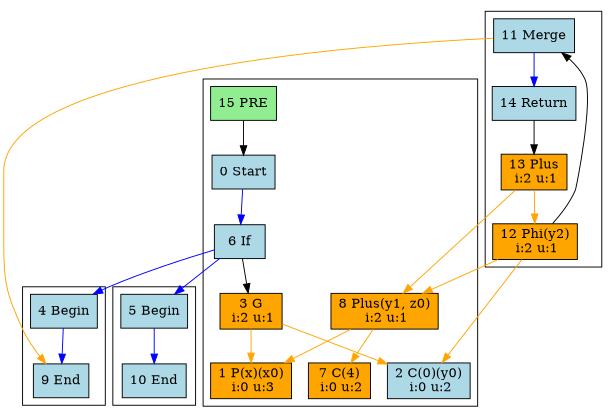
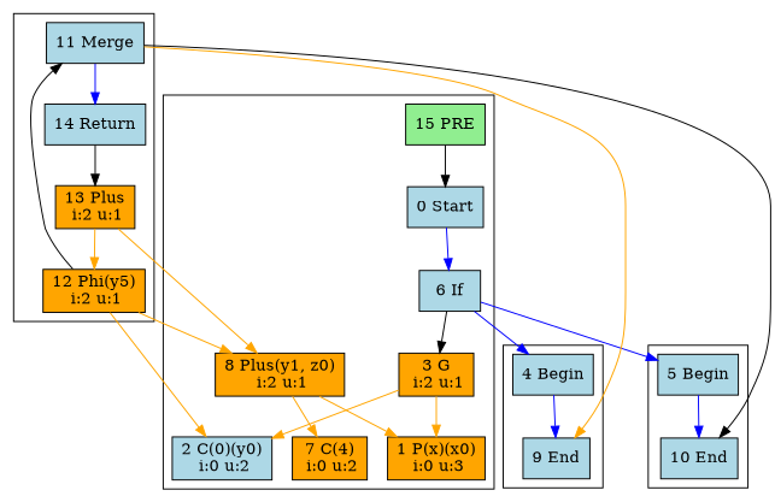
  digraph {
    node [color=black fillcolor=lightblue shape=box style=filled]
    edge [color=orange]
    n1 [label="0 Start\n"]
    n2 [label="6 If\n"]
    n3 [fillcolor=orange label="1 P(x)(x0)\n i:0 u:3"]
    n4 [label="2 C(0)(y0)\n i:0 u:2"]
    n5 [fillcolor=orange label="3 G\n i:2 u:1"]
    n6 [fillcolor=orange label="7 C(4)\n i:0 u:2"]
    n7 [fillcolor=orange label="8 Plus(y1, z0)\n i:2 u:1"]
    n8 [fillcolor=lightgreen label="15 PRE\n"]
    n9 [label="4 Begin\n"]
    n10 [label="9 End\n"]
    n11 [label="5 Begin\n"]
    n12 [label="10 End\n"]
    n13 [label="11 Merge\n"]
    n14 [label="14 Return\n"]
-   n15 [fillcolor=orange label="12 Phi(y2)\n i:2 u:1"]
+   n15 [fillcolor=orange label="12 Phi(y5)\n i:2 u:1"]
    n16 [fillcolor=orange label="13 Plus\n i:2 u:1"]
    subgraph cluster_1 {
      n1
      n2
      n3
      n4
      n5
      n6
      n7
      n8
    }
    subgraph cluster_2 {
      n9
      n10
    }
    subgraph cluster_3 {
      n11
      n12
    }
    subgraph cluster_4 {
      n13
      n14
      n15
      n16
    }
    n1 -> n2 [color=blue]
    n2 -> n5 [color=""]
    n2 -> n9 [color=blue]
    n2 -> n11 [color=blue]
    n5 -> n3
    n5 -> n4
    n7 -> n3
    n7 -> n6
    n8 -> n1 [color=black]
    n9 -> n10 [color=blue]
    n11 -> n12 [color=blue]
    n13 -> n10
+   n13 -> n12 [color=""]
    n13 -> n14 [color=blue]
    n14 -> n16 [color=""]
    n15 -> n4
    n15 -> n7
    n15 -> n13 [color=""]
    n16 -> n7
    n16 -> n15
  }
